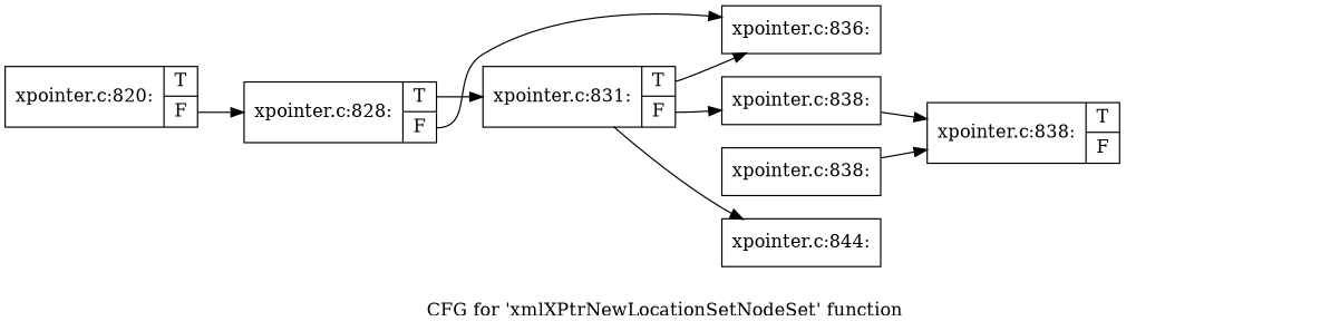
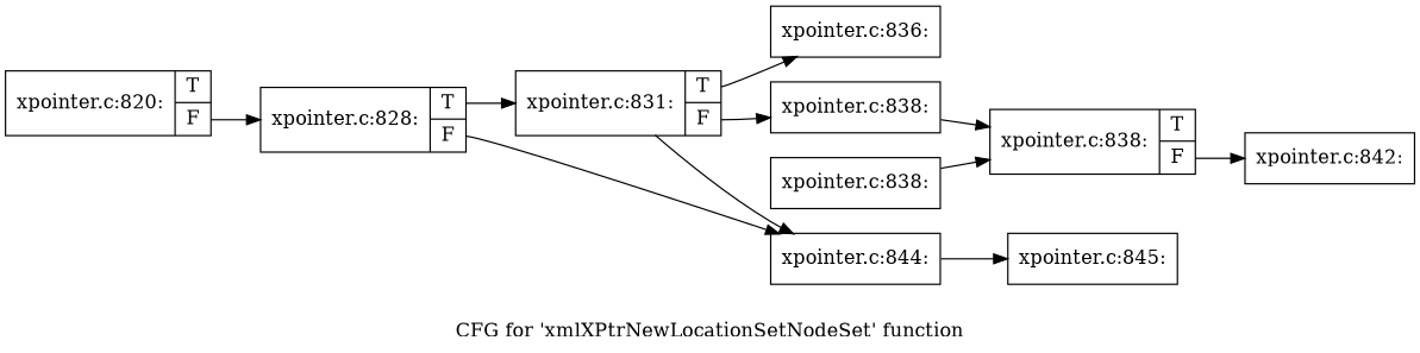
  digraph {
    label="CFG for 'xmlXPtrNewLocationSetNodeSet' function"
    rankdir=LR
    node [shape=record]
    n1 [label="{xpointer.c:820:|{<s0>T|<s1>F}}"]
    n2 [label="{xpointer.c:828:|{<s0>T|<s1>F}}"]
    n3 [label="{xpointer.c:831:|{<s0>T|<s1>F}}"]
    n4 [label="{xpointer.c:844:}"]
+   n5 [label="{xpointer.c:845:}"]
    n6 [label="{xpointer.c:836:}"]
    n7 [label="{xpointer.c:838:}"]
    n8 [label="{xpointer.c:838:|{<s0>T|<s1>F}}"]
+   n9 [label="{xpointer.c:842:}"]
    n10 [label="{xpointer.c:838:}"]
    n1 -> n2 [tailport=s1]
    n2 -> n3 [tailport=s0]
-   n2 -> n6 [tailport=s1]
+   n2 -> n4 [tailport=s1]
    n3 -> n4
    n3 -> n6 [tailport=s0]
    n3 -> n7 [tailport=s1]
+   n4 -> n5
    n7 -> n8
+   n8 -> n9 [tailport=s1]
    n10 -> n8
  }
